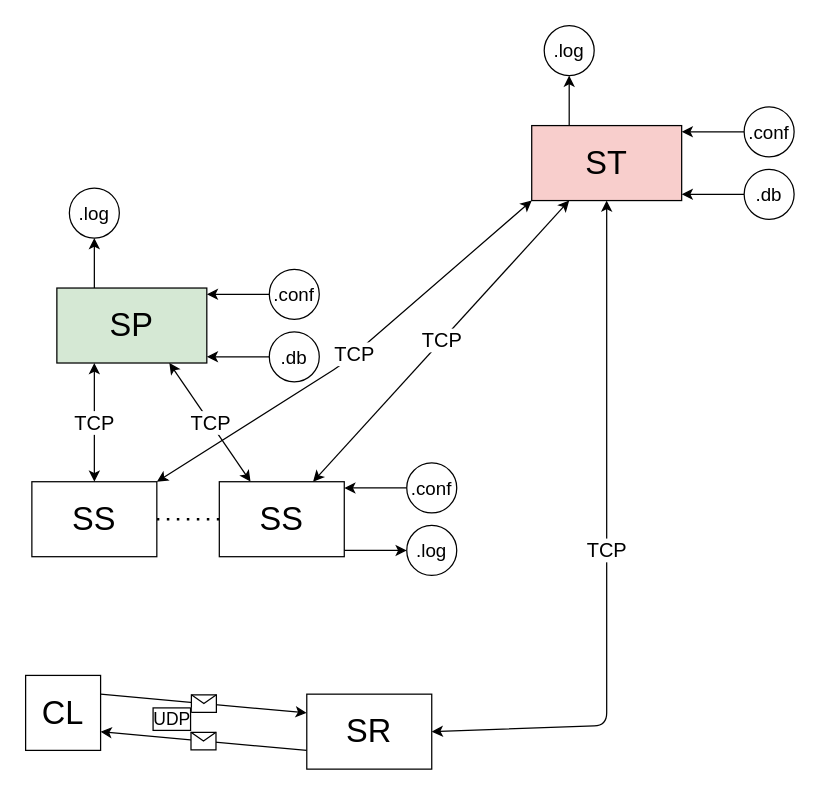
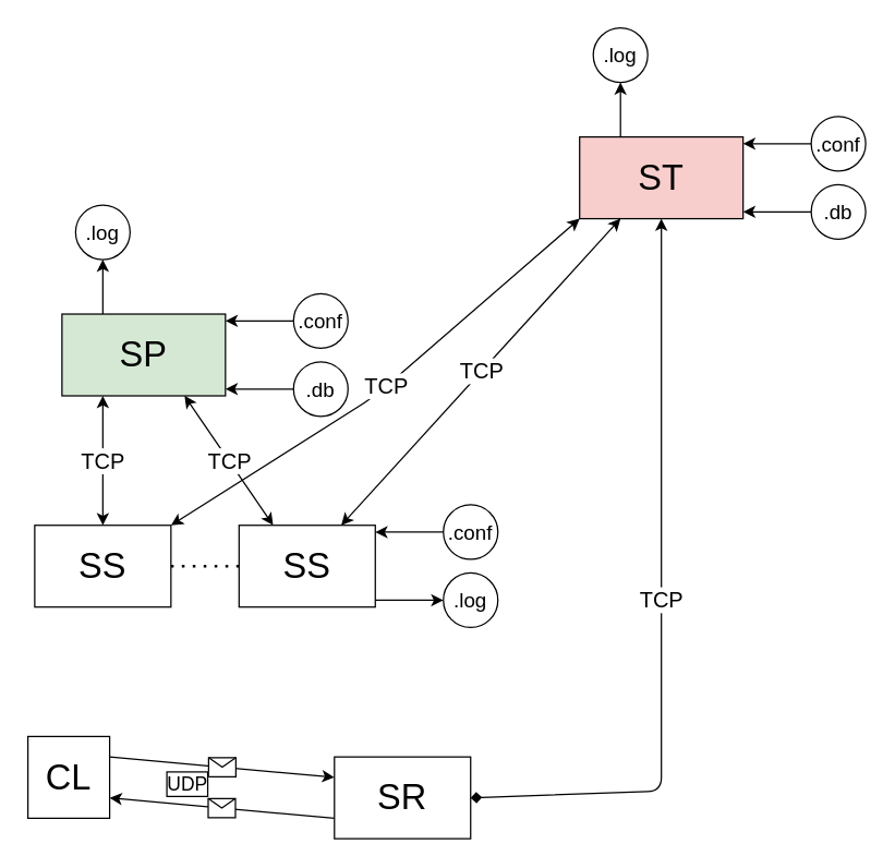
  <mxCell id="0" />
  <mxCell id="1" parent="0" />
  <mxCell id="2" value="SP" style="rounded=0;whiteSpace=wrap;html=1;fontSize=26;fillColor=#d5e8d4;" parent="1" vertex="1"><mxGeometry x="45" y="230" width="120" height="60" as="geometry" /></mxCell>
  <mxCell id="3" value="TCP&lt;font style=&quot;font-size: 16px;&quot;&gt;&lt;br style=&quot;font-size: 16px;&quot;&gt;&lt;/font&gt;" style="endArrow=classic;startArrow=classic;html=1;fontSize=16;entryX=0.25;entryY=0;entryDx=0;entryDy=0;exitX=0.75;exitY=1;exitDx=0;exitDy=0;" parent="1" source="2" target="9" edge="1"><mxGeometry width="50" height="50" relative="1" as="geometry"><mxPoint x="85" y="290" as="sourcePoint" /><mxPoint x="200" y="350" as="targetPoint" /></mxGeometry></mxCell>
  <mxCell id="4" value="&lt;br&gt;" style="endArrow=classic;html=1;fontSize=16;exitX=0;exitY=0.5;exitDx=0;exitDy=0;entryX=1;entryY=0;entryDx=0;entryDy=0;" parent="1" source="14" edge="1"><mxGeometry x="-1" y="-20" width="50" height="50" relative="1" as="geometry"><mxPoint x="215" y="250" as="sourcePoint" /><mxPoint x="165" y="235" as="targetPoint" /><mxPoint x="20" y="20" as="offset" /></mxGeometry></mxCell>
  <mxCell id="5" value="" style="endArrow=classic;html=1;fontSize=16;exitX=0.25;exitY=0;exitDx=0;exitDy=0;" parent="1" source="2" edge="1"><mxGeometry x="1" y="-22" width="50" height="50" relative="1" as="geometry"><mxPoint x="95" y="200" as="sourcePoint" /><mxPoint x="75" y="190" as="targetPoint" /><mxPoint x="-2" y="-10" as="offset" /></mxGeometry></mxCell>
  <mxCell id="6" value="CL" style="rounded=0;whiteSpace=wrap;html=1;fontSize=26;" parent="1" vertex="1"><mxGeometry x="20" y="540" width="60" height="60" as="geometry" /></mxCell>
  <mxCell id="7" value="" style="endArrow=none;dashed=1;html=1;dashPattern=1 3;strokeWidth=2;fontSize=16;exitX=1;exitY=0.5;exitDx=0;exitDy=0;" parent="1" source="8" edge="1"><mxGeometry width="50" height="50" relative="1" as="geometry"><mxPoint x="115" y="415" as="sourcePoint" /><mxPoint x="175" y="415" as="targetPoint" /></mxGeometry></mxCell>
  <mxCell id="8" value="SS" style="rounded=0;whiteSpace=wrap;html=1;fontSize=26;" parent="1" vertex="1"><mxGeometry x="25" y="385" width="100" height="60" as="geometry" /></mxCell>
  <mxCell id="9" value="SS" style="rounded=0;whiteSpace=wrap;html=1;fontSize=26;" parent="1" vertex="1"><mxGeometry x="175" y="385" width="100" height="60" as="geometry" /></mxCell>
  <mxCell id="10" value="" style="endArrow=classic;html=1;rounded=1;labelBorderColor=default;fontSize=16;entryX=0;entryY=0.25;entryDx=0;entryDy=0;exitX=1;exitY=0.25;exitDx=0;exitDy=0;" parent="1" source="6" target="23" edge="1"><mxGeometry relative="1" as="geometry"><mxPoint x="-47.84" y="668.57" as="sourcePoint" /><mxPoint x="52.16" y="580" as="targetPoint" /></mxGeometry></mxCell>
  <mxCell id="11" value="" style="shape=message;html=1;outlineConnect=0;fontSize=16;" parent="10" vertex="1"><mxGeometry width="20" height="14" relative="1" as="geometry"><mxPoint x="-10" y="-7" as="offset" /></mxGeometry></mxCell>
  <mxCell id="12" value="UDP" style="endArrow=classic;html=1;rounded=1;labelBorderColor=default;fontSize=14;entryX=1;entryY=0.75;entryDx=0;entryDy=0;exitX=0;exitY=0.75;exitDx=0;exitDy=0;" parent="1" source="23" target="6" edge="1"><mxGeometry x="0.333" y="-15" relative="1" as="geometry"><mxPoint x="95" y="609.82" as="sourcePoint" /><mxPoint x="82.16" y="610" as="targetPoint" /><mxPoint as="offset" /></mxGeometry></mxCell>
  <mxCell id="13" value="" style="shape=message;html=1;outlineConnect=0;fontSize=16;" parent="12" vertex="1"><mxGeometry width="20" height="14" relative="1" as="geometry"><mxPoint x="-10" y="-7" as="offset" /></mxGeometry></mxCell>
  <mxCell id="14" value=".conf" style="ellipse;whiteSpace=wrap;html=1;aspect=fixed;fontSize=15;" parent="1" vertex="1"><mxGeometry x="215" y="215" width="40" height="40" as="geometry" /></mxCell>
  <mxCell id="15" value="&lt;br&gt;" style="endArrow=classic;html=1;fontSize=16;exitX=0;exitY=0.5;exitDx=0;exitDy=0;" parent="1" source="16" edge="1"><mxGeometry x="-1" y="-20" width="50" height="50" relative="1" as="geometry"><mxPoint x="215" y="290" as="sourcePoint" /><mxPoint x="165" y="285" as="targetPoint" /><mxPoint x="20" y="20" as="offset" /></mxGeometry></mxCell>
  <mxCell id="16" value=".db" style="ellipse;whiteSpace=wrap;html=1;aspect=fixed;fontSize=15;" parent="1" vertex="1"><mxGeometry x="215" y="265" width="40" height="40" as="geometry" /></mxCell>
  <mxCell id="17" value=".log" style="ellipse;whiteSpace=wrap;html=1;aspect=fixed;fontSize=15;" parent="1" vertex="1"><mxGeometry x="55" y="150" width="40" height="40" as="geometry" /></mxCell>
  <mxCell id="18" value="&lt;br&gt;" style="endArrow=classic;html=1;fontSize=16;exitX=0;exitY=0.5;exitDx=0;exitDy=0;entryX=1;entryY=0;entryDx=0;entryDy=0;" parent="1" source="19" edge="1"><mxGeometry x="-1" y="-20" width="50" height="50" relative="1" as="geometry"><mxPoint x="325" y="405" as="sourcePoint" /><mxPoint x="275" y="390" as="targetPoint" /><mxPoint x="20" y="20" as="offset" /></mxGeometry></mxCell>
  <mxCell id="19" value=".conf" style="ellipse;whiteSpace=wrap;html=1;aspect=fixed;fontSize=15;" parent="1" vertex="1"><mxGeometry x="325" y="370" width="40" height="40" as="geometry" /></mxCell>
  <mxCell id="20" value="&lt;br&gt;" style="endArrow=classic;html=1;fontSize=16;entryX=0;entryY=0.5;entryDx=0;entryDy=0;" parent="1" target="21" edge="1"><mxGeometry x="-1" y="-20" width="50" height="50" relative="1" as="geometry"><mxPoint x="275" y="440" as="sourcePoint" /><mxPoint x="305" y="425" as="targetPoint" /><mxPoint x="20" y="20" as="offset" /></mxGeometry></mxCell>
  <mxCell id="21" value=".log" style="ellipse;whiteSpace=wrap;html=1;aspect=fixed;fontSize=15;" parent="1" vertex="1"><mxGeometry x="325" y="420" width="40" height="40" as="geometry" /></mxCell>
  <mxCell id="22" value="TCP&lt;font style=&quot;font-size: 16px;&quot;&gt;&lt;br style=&quot;font-size: 16px;&quot;&gt;&lt;/font&gt;" style="endArrow=classic;startArrow=classic;html=1;fontSize=16;entryX=0.5;entryY=0;entryDx=0;entryDy=0;exitX=0.25;exitY=1;exitDx=0;exitDy=0;" edge="1" parent="1" source="2" target="8"><mxGeometry width="50" height="50" relative="1" as="geometry"><mxPoint x="-15" y="280" as="sourcePoint" /><mxPoint x="80" y="375" as="targetPoint" /></mxGeometry></mxCell>
  <mxCell id="23" value="SR" style="rounded=0;whiteSpace=wrap;html=1;fontSize=26;" vertex="1" parent="1"><mxGeometry x="245" y="555" width="100" height="60" as="geometry" /></mxCell>
  <mxCell id="24" value="ST" style="rounded=0;whiteSpace=wrap;html=1;fontSize=26;fillColor=#f8cecc;" vertex="1" parent="1"><mxGeometry x="425" y="100" width="120" height="60" as="geometry" /></mxCell>
- <mxCell id="25" value="TCP&lt;font style=&quot;font-size: 16px;&quot;&gt;&lt;br style=&quot;font-size: 16px;&quot;&gt;&lt;/font&gt;" style="endArrow=classic;startArrow=classic;html=1;fontSize=16;entryX=1;entryY=0.5;entryDx=0;entryDy=0;exitX=0.5;exitY=1;exitDx=0;exitDy=0;" edge="1" parent="1" source="24" target="23"><mxGeometry width="50" height="50" relative="1" as="geometry"><mxPoint x="425" y="420" as="sourcePoint" /><mxPoint x="490" y="515" as="targetPoint" /><Array as="points"><mxPoint x="485" y="580" /></Array></mxGeometry></mxCell>
+ <mxCell id="25" value="TCP&lt;font style=&quot;font-size: 16px;&quot;&gt;&lt;br style=&quot;font-size: 16px;&quot;&gt;&lt;/font&gt;" style="endArrow=diamond;startArrow=classic;html=1;fontSize=16;entryX=1;entryY=0.5;entryDx=0;entryDy=0;exitX=0.5;exitY=1;exitDx=0;exitDy=0;" edge="1" parent="1" source="24" target="23"><mxGeometry width="50" height="50" relative="1" as="geometry"><mxPoint x="425" y="420" as="sourcePoint" /><mxPoint x="490" y="515" as="targetPoint" /><Array as="points"><mxPoint x="485" y="580" /></Array></mxGeometry></mxCell>
  <mxCell id="26" value="&lt;br&gt;" style="endArrow=classic;html=1;fontSize=16;exitX=0;exitY=0.5;exitDx=0;exitDy=0;entryX=1;entryY=0;entryDx=0;entryDy=0;" edge="1" parent="1" source="27"><mxGeometry x="-1" y="-20" width="50" height="50" relative="1" as="geometry"><mxPoint x="595" y="120" as="sourcePoint" /><mxPoint x="545" y="105" as="targetPoint" /><mxPoint x="20" y="20" as="offset" /></mxGeometry></mxCell>
  <mxCell id="27" value=".conf" style="ellipse;whiteSpace=wrap;html=1;aspect=fixed;fontSize=15;" vertex="1" parent="1"><mxGeometry x="595" y="85" width="40" height="40" as="geometry" /></mxCell>
  <mxCell id="28" value="&lt;br&gt;" style="endArrow=classic;html=1;fontSize=16;exitX=0;exitY=0.5;exitDx=0;exitDy=0;" edge="1" parent="1" source="29"><mxGeometry x="-1" y="-20" width="50" height="50" relative="1" as="geometry"><mxPoint x="595" y="160" as="sourcePoint" /><mxPoint x="545" y="155" as="targetPoint" /><mxPoint x="20" y="20" as="offset" /></mxGeometry></mxCell>
  <mxCell id="29" value=".db" style="ellipse;whiteSpace=wrap;html=1;aspect=fixed;fontSize=15;" vertex="1" parent="1"><mxGeometry x="595" y="135" width="40" height="40" as="geometry" /></mxCell>
  <mxCell id="30" value="" style="endArrow=classic;html=1;fontSize=16;exitX=0.25;exitY=0;exitDx=0;exitDy=0;" edge="1" parent="1"><mxGeometry x="1" y="-22" width="50" height="50" relative="1" as="geometry"><mxPoint x="455" y="100" as="sourcePoint" /><mxPoint x="455" y="60" as="targetPoint" /><mxPoint x="-2" y="-10" as="offset" /></mxGeometry></mxCell>
  <mxCell id="31" value=".log" style="ellipse;whiteSpace=wrap;html=1;aspect=fixed;fontSize=15;" vertex="1" parent="1"><mxGeometry x="435" y="20" width="40" height="40" as="geometry" /></mxCell>
  <mxCell id="32" value="TCP&lt;font style=&quot;font-size: 16px;&quot;&gt;&lt;br style=&quot;font-size: 16px;&quot;&gt;&lt;/font&gt;" style="endArrow=classic;startArrow=classic;html=1;fontSize=16;entryX=0.75;entryY=0;entryDx=0;entryDy=0;exitX=0.25;exitY=1;exitDx=0;exitDy=0;" edge="1" parent="1" source="24" target="9"><mxGeometry width="50" height="50" relative="1" as="geometry"><mxPoint x="435" y="140" as="sourcePoint" /><mxPoint x="115" y="240" as="targetPoint" /></mxGeometry></mxCell>
  <mxCell id="33" value="TCP&lt;font style=&quot;font-size: 16px;&quot;&gt;&lt;br style=&quot;font-size: 16px;&quot;&gt;&lt;/font&gt;" style="endArrow=classic;startArrow=classic;html=1;fontSize=16;entryX=1;entryY=0;entryDx=0;entryDy=0;exitX=0;exitY=1;exitDx=0;exitDy=0;" edge="1" parent="1" source="24" target="8"><mxGeometry width="50" height="50" relative="1" as="geometry"><mxPoint x="465" y="170" as="sourcePoint" /><mxPoint x="260" y="395" as="targetPoint" /><Array as="points"><mxPoint x="275" y="290" /></Array></mxGeometry></mxCell>
